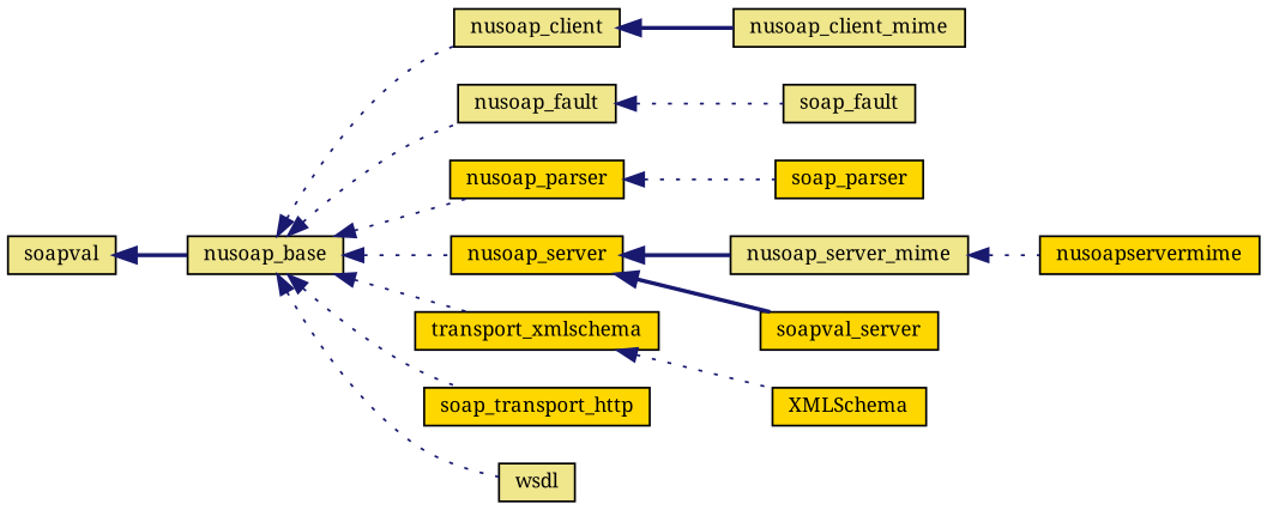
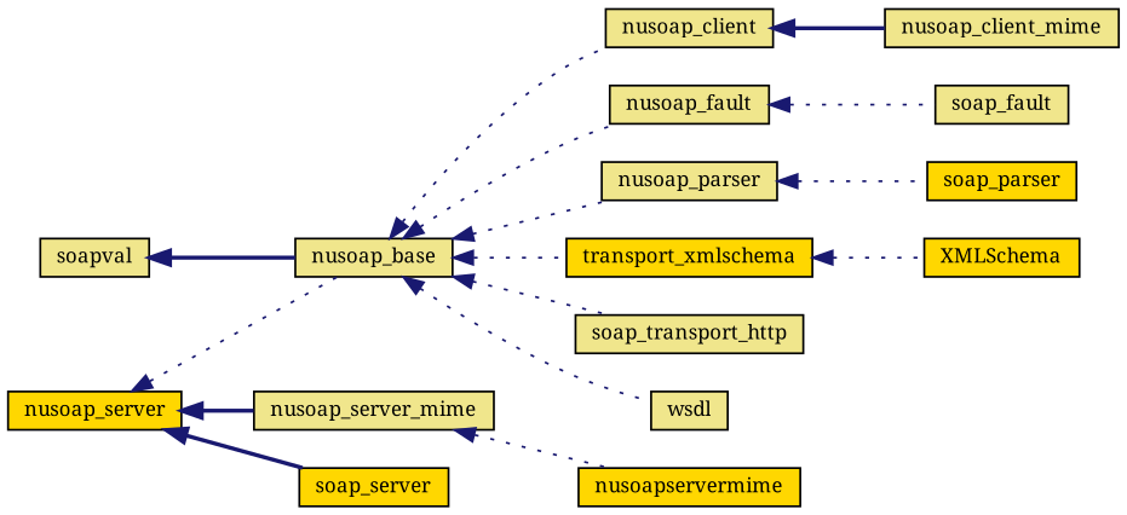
  digraph {
    fontname="Noto Serif"
    rankdir=LR
    node [color=black fillcolor=khaki fontname="Noto Serif" fontsize=10 shape=record style=filled]
    edge [color=midnightblue dir=back fontname="Noto Serif" fontsize=10 labelfontname=Helvetica labelfontsize=10 style=dotted]
    n1 [height=0.2 label=nusoap_base width=0.4]
    n2 [height=0.2 label=nusoap_client width=0.4]
    n3 [height=0.2 label=nusoap_fault width=0.4]
-   n4 [fillcolor=gold height=0.2 label=nusoap_parser width=0.4]
+   n4 [height=0.2 label=nusoap_parser width=0.4]
    n5 [fillcolor=gold height=0.2 label=nusoap_server width=0.4]
    n6 [fillcolor=gold height=0.2 label=transport_xmlschema width=0.4]
-   n7 [fillcolor=gold height=0.2 label=soap_transport_http width=0.4]
+   n7 [height=0.2 label=soap_transport_http width=0.4]
    n8 [height=0.2 label=wsdl width=0.4]
    n9 [height=0.2 label=nusoap_client_mime width=0.4]
    n10 [height=0.2 label=soap_fault width=0.4]
    n11 [fillcolor=gold height=0.2 label=soap_parser width=0.4]
    n12 [height=0.2 label=nusoap_server_mime width=0.4]
-   n13 [fillcolor=gold height=0.2 label=soapval_server width=0.4]
+   n13 [fillcolor=gold height=0.2 label=soap_server width=0.4]
    n14 [fillcolor=gold height=0.2 label=XMLSchema width=0.4]
    n15 [height=0.2 label=soapval width=0.4]
    n16 [fillcolor=gold height=0.2 label=nusoapservermime width=0.4]
    n1 -> n2
    n1 -> n3
    n1 -> n4
-   n1 -> n5
+   n5 -> n1
    n1 -> n6
    n1 -> n7
    n1 -> n8
    n2 -> n9 [style=bold]
    n3 -> n10
    n4 -> n11
    n5 -> n12 [style=bold]
    n5 -> n13 [style=bold]
    n6 -> n14
    n12 -> n16
    n15 -> n1 [style=bold]
  }
